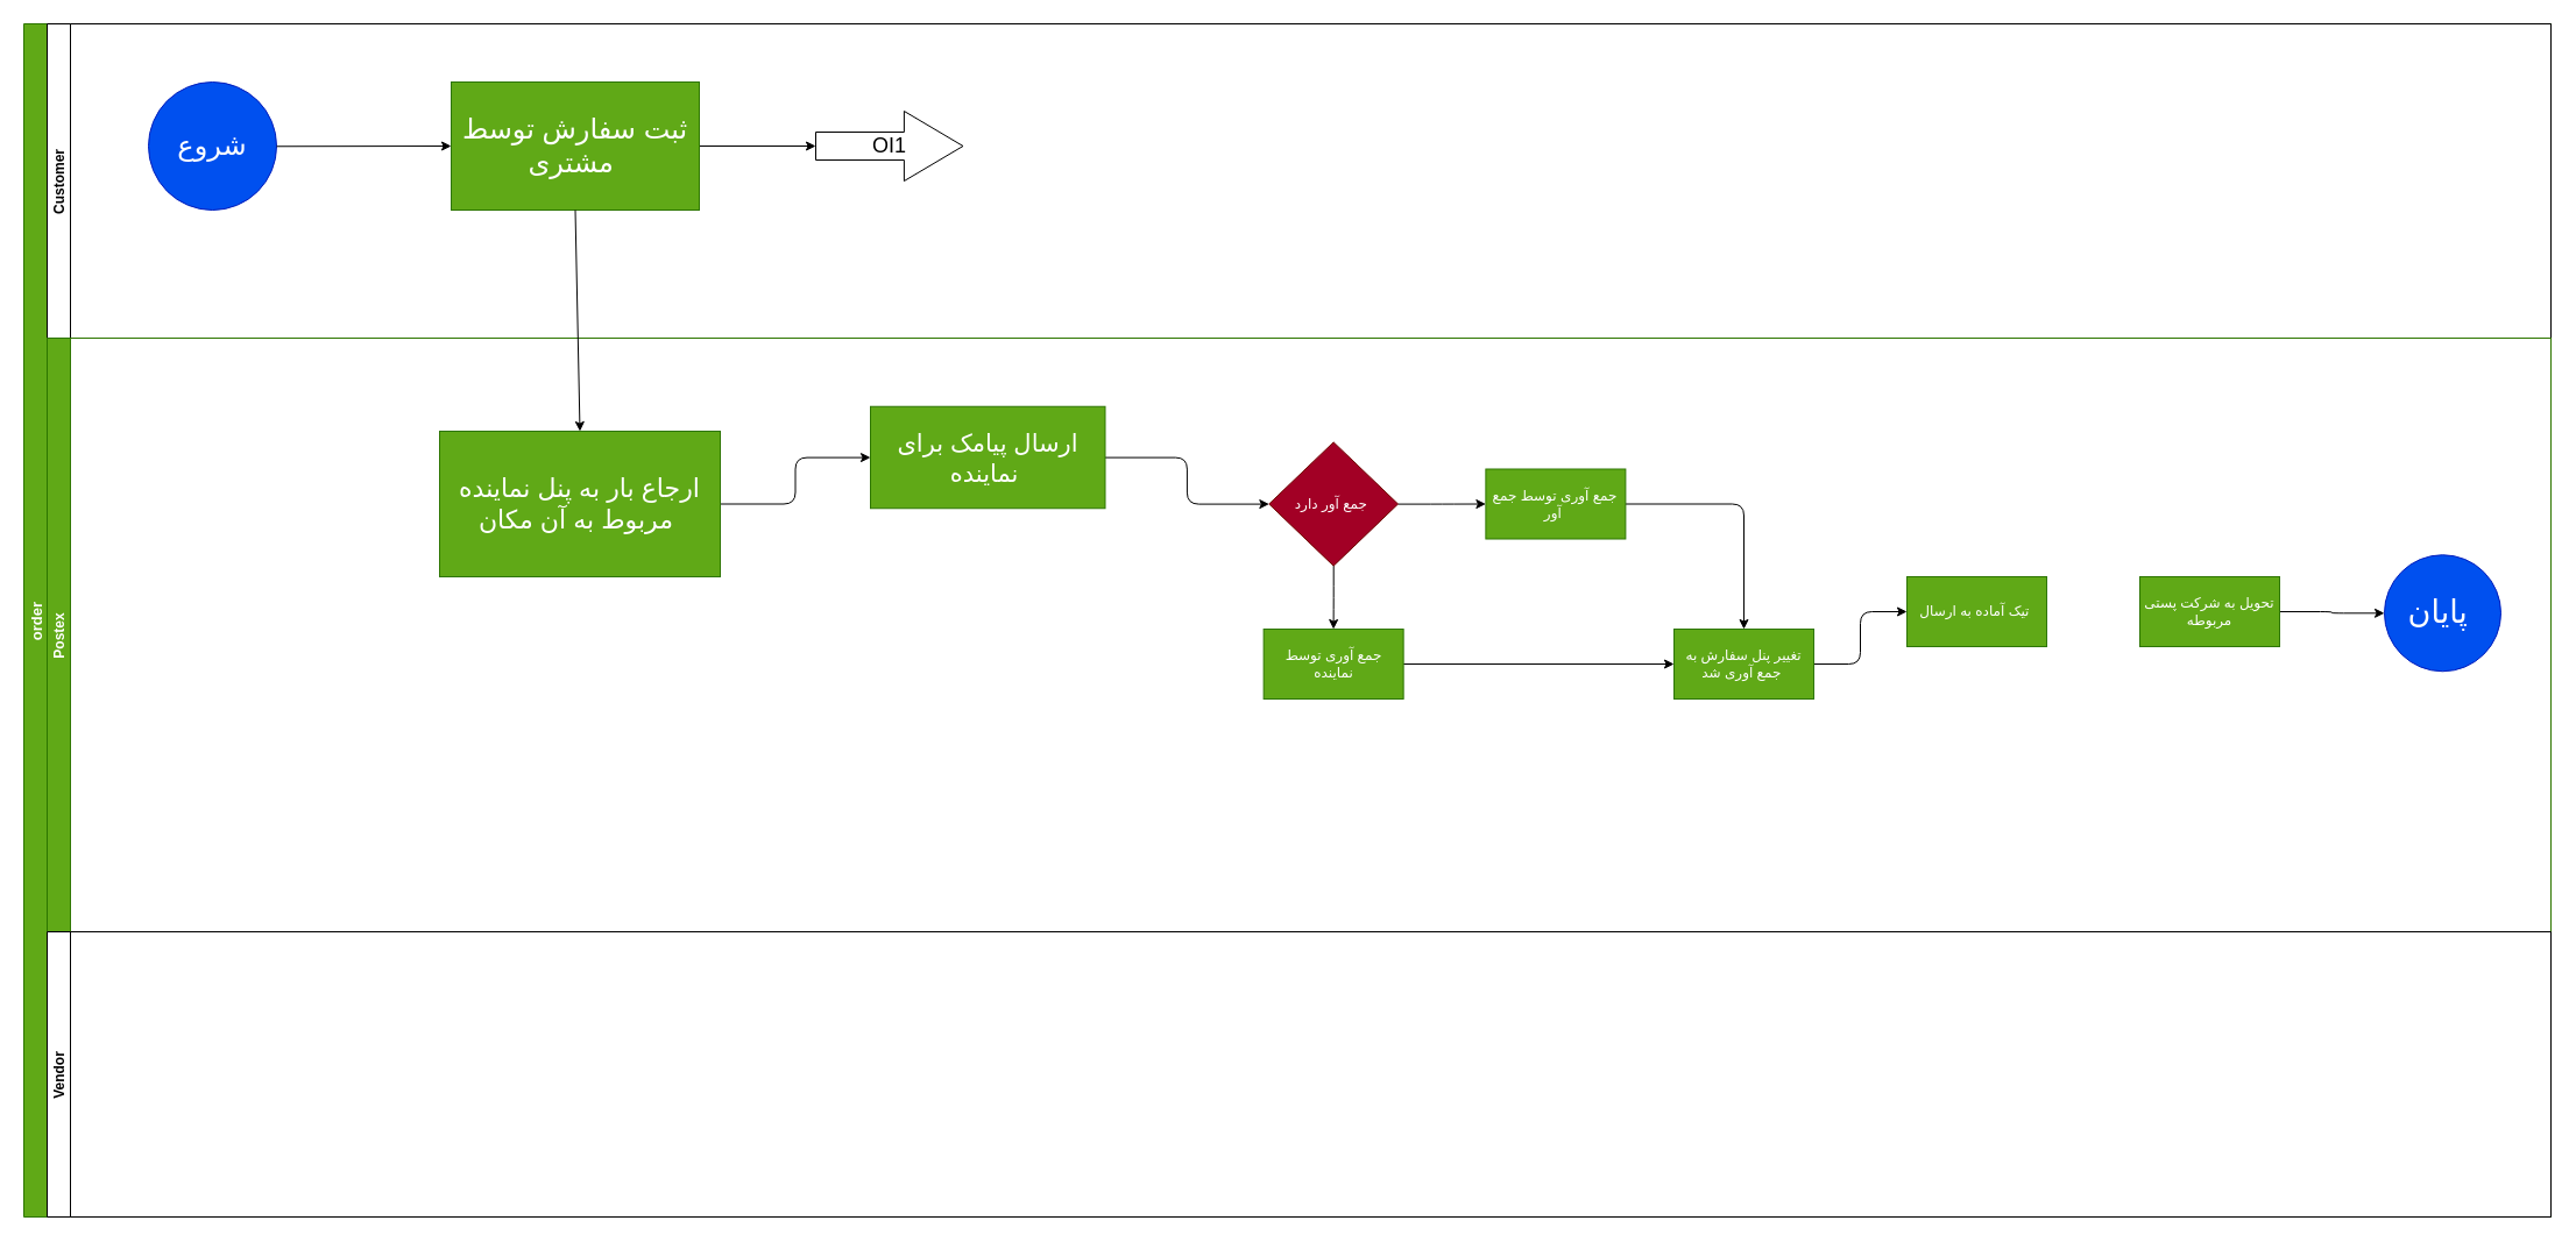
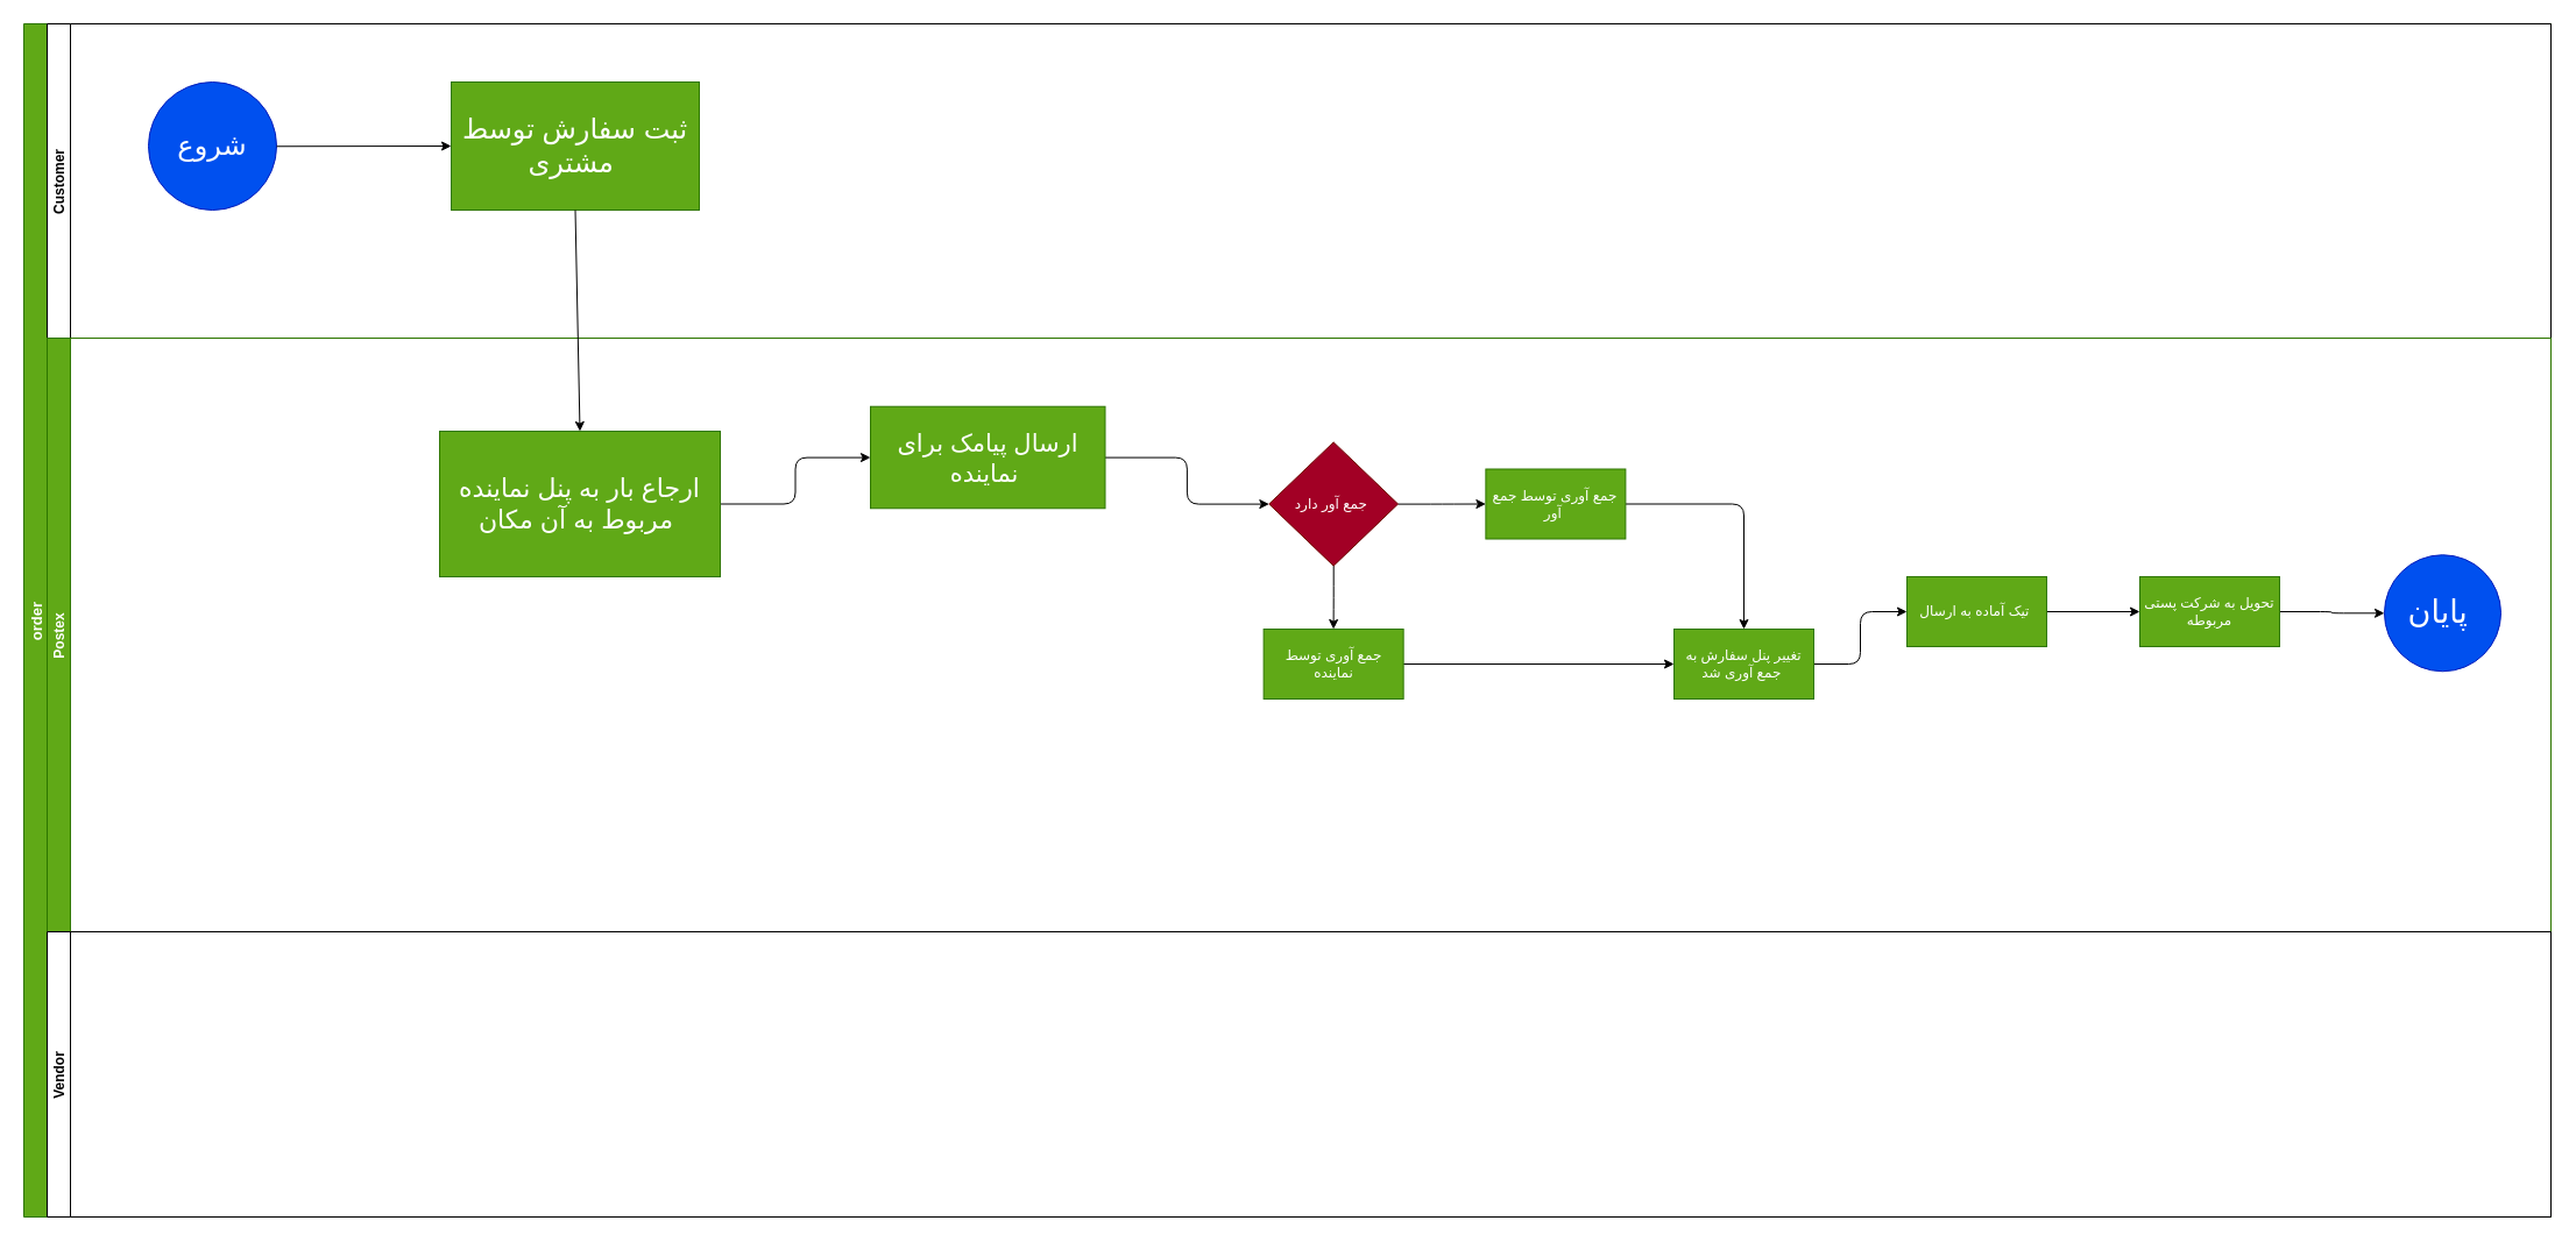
  <mxCell id="0" />
  <mxCell id="1" parent="0" />
  <mxCell id="2" value="order" style="swimlane;childLayout=stackLayout;resizeParent=1;resizeParentMax=0;horizontal=0;startSize=20;horizontalStack=0;fillColor=#60a917;strokeColor=#2D7600;fontColor=#ffffff;fontSize=13;" parent="1" vertex="1"><mxGeometry x="20" y="20" width="2170" height="1025" as="geometry" /></mxCell>
  <mxCell id="3" value="Customer" style="swimlane;startSize=20;horizontal=0;" parent="2" vertex="1"><mxGeometry x="20" width="2150" height="270" as="geometry" /></mxCell>
  <mxCell id="4" value="&lt;font style=&quot;font-size: 24px&quot;&gt;شروع&lt;/font&gt;" style="ellipse;whiteSpace=wrap;html=1;aspect=fixed;fillColor=#0050ef;strokeColor=#001DBC;fontColor=#ffffff;" parent="3" vertex="1"><mxGeometry x="87" y="50" width="110" height="110" as="geometry" /></mxCell>
- <mxCell id="5" value="" style="edgeStyle=none;html=1;" parent="3" source="6" target="8" edge="1"><mxGeometry relative="1" as="geometry" /></mxCell>
  <mxCell id="6" value="&lt;span style=&quot;font-size: 24px&quot;&gt;ثبت سفارش توسط مشتری&amp;nbsp;&lt;/span&gt;" style="whiteSpace=wrap;html=1;fontColor=#ffffff;strokeColor=#2D7600;fillColor=#60a917;" parent="3" vertex="1"><mxGeometry x="347" y="50" width="213" height="110" as="geometry" /></mxCell>
  <mxCell id="7" value="" style="edgeStyle=none;html=1;" parent="3" source="4" target="6" edge="1"><mxGeometry relative="1" as="geometry" /></mxCell>
- <mxCell id="8" value="&lt;font style=&quot;font-size: 18px&quot;&gt;OI1&lt;/font&gt;" style="shape=singleArrow;whiteSpace=wrap;html=1;arrowWidth=0.4;arrowSize=0.4;" parent="3" vertex="1"><mxGeometry x="660" y="75" width="126.5" height="60" as="geometry" /></mxCell>
  <mxCell id="9" value="Postex" style="swimlane;startSize=20;horizontal=0;fillColor=#60a917;strokeColor=#2D7600;fontColor=#ffffff;" parent="2" vertex="1"><mxGeometry x="20" y="270" width="2150" height="510" as="geometry" /></mxCell>
  <mxCell id="10" value="&lt;font style=&quot;font-size: 27px&quot;&gt;پایان&amp;nbsp;&lt;/font&gt;" style="ellipse;whiteSpace=wrap;html=1;aspect=fixed;fillColor=#0050ef;strokeColor=#001DBC;fontColor=#ffffff;" parent="9" vertex="1"><mxGeometry x="2007" y="186.25" width="100" height="100" as="geometry" /></mxCell>
  <mxCell id="11" value="" style="edgeStyle=orthogonalEdgeStyle;html=1;" parent="9" source="12" target="14" edge="1"><mxGeometry relative="1" as="geometry" /></mxCell>
  <mxCell id="12" value="&lt;font style=&quot;font-size: 22px&quot;&gt;ارجاع بار به پنل نماینده مربوط به آن مکان&amp;nbsp;&lt;/font&gt;" style="whiteSpace=wrap;html=1;fontColor=#ffffff;strokeColor=#2D7600;fillColor=#60a917;" parent="9" vertex="1"><mxGeometry x="337" y="80" width="241" height="125" as="geometry" /></mxCell>
  <mxCell id="13" value="" style="edgeStyle=orthogonalEdgeStyle;html=1;" parent="9" source="14" target="17" edge="1"><mxGeometry relative="1" as="geometry" /></mxCell>
  <mxCell id="14" value="&lt;font style=&quot;font-size: 21px&quot;&gt;ارسال پیامک برای نماینده&amp;nbsp;&lt;/font&gt;" style="whiteSpace=wrap;html=1;fontColor=#ffffff;strokeColor=#2D7600;fillColor=#60a917;" parent="9" vertex="1"><mxGeometry x="707" y="58.75" width="201.5" height="87.5" as="geometry" /></mxCell>
  <mxCell id="15" value="" style="edgeStyle=orthogonalEdgeStyle;html=1;" parent="9" source="17" target="19" edge="1"><mxGeometry relative="1" as="geometry" /></mxCell>
  <mxCell id="16" value="" style="edgeStyle=orthogonalEdgeStyle;html=1;" parent="9" source="17" target="21" edge="1"><mxGeometry relative="1" as="geometry" /></mxCell>
  <mxCell id="17" value="جمع آور دارد&amp;nbsp;" style="rhombus;whiteSpace=wrap;html=1;fontColor=#ffffff;strokeColor=#6F0000;fillColor=#a20025;" parent="9" vertex="1"><mxGeometry x="1049.25" y="89.38" width="110.75" height="106.25" as="geometry" /></mxCell>
  <mxCell id="18" value="" style="edgeStyle=orthogonalEdgeStyle;html=1;" parent="9" source="19" target="23" edge="1"><mxGeometry relative="1" as="geometry" /></mxCell>
  <mxCell id="19" value="جمع آوری توسط جمع آور&amp;nbsp;" style="whiteSpace=wrap;html=1;fontColor=#ffffff;strokeColor=#2D7600;fillColor=#60a917;" parent="9" vertex="1"><mxGeometry x="1235.375" y="112.505" width="120" height="60" as="geometry" /></mxCell>
  <mxCell id="20" style="edgeStyle=orthogonalEdgeStyle;html=1;exitX=1;exitY=0.5;exitDx=0;exitDy=0;entryX=0;entryY=0.5;entryDx=0;entryDy=0;" parent="9" source="21" target="23" edge="1"><mxGeometry relative="1" as="geometry" /></mxCell>
  <mxCell id="21" value="جمع آوری توسط نماینده" style="whiteSpace=wrap;html=1;fontColor=#ffffff;strokeColor=#2D7600;fillColor=#60a917;" parent="9" vertex="1"><mxGeometry x="1044.625" y="250.005" width="120" height="60" as="geometry" /></mxCell>
  <mxCell id="22" value="" style="edgeStyle=orthogonalEdgeStyle;html=1;" parent="9" source="23" target="25" edge="1"><mxGeometry relative="1" as="geometry" /></mxCell>
  <mxCell id="23" value="تغییر پنل سفارش به جمع آوری شد&amp;nbsp;" style="whiteSpace=wrap;html=1;fontColor=#ffffff;strokeColor=#2D7600;fillColor=#60a917;" parent="9" vertex="1"><mxGeometry x="1397.005" y="250.005" width="120" height="60" as="geometry" /></mxCell>
+ <mxCell id="24" value="" style="edgeStyle=orthogonalEdgeStyle;html=1;" parent="9" source="25" target="27" edge="1"><mxGeometry relative="1" as="geometry" /></mxCell>
  <mxCell id="25" value="تیک آماده به ارسال&amp;nbsp;" style="whiteSpace=wrap;html=1;fontColor=#ffffff;strokeColor=#2D7600;fillColor=#60a917;" parent="9" vertex="1"><mxGeometry x="1597.005" y="205.005" width="120" height="60" as="geometry" /></mxCell>
  <mxCell id="26" style="edgeStyle=orthogonalEdgeStyle;html=1;exitX=1;exitY=0.5;exitDx=0;exitDy=0;" parent="9" source="27" target="10" edge="1"><mxGeometry relative="1" as="geometry" /></mxCell>
  <mxCell id="27" value="تحویل به شرکت پستی مربوطه" style="whiteSpace=wrap;html=1;fontColor=#ffffff;strokeColor=#2D7600;fillColor=#60a917;" parent="9" vertex="1"><mxGeometry x="1797.005" y="205.005" width="120" height="60" as="geometry" /></mxCell>
  <mxCell id="28" value="Vendor" style="swimlane;startSize=20;horizontal=0;" parent="2" vertex="1"><mxGeometry x="20" y="780" width="2150" height="245" as="geometry" /></mxCell>
  <mxCell id="29" style="edgeStyle=none;html=1;exitX=0.5;exitY=1;exitDx=0;exitDy=0;entryX=0.5;entryY=0;entryDx=0;entryDy=0;" parent="2" source="6" target="12" edge="1"><mxGeometry relative="1" as="geometry" /></mxCell>
